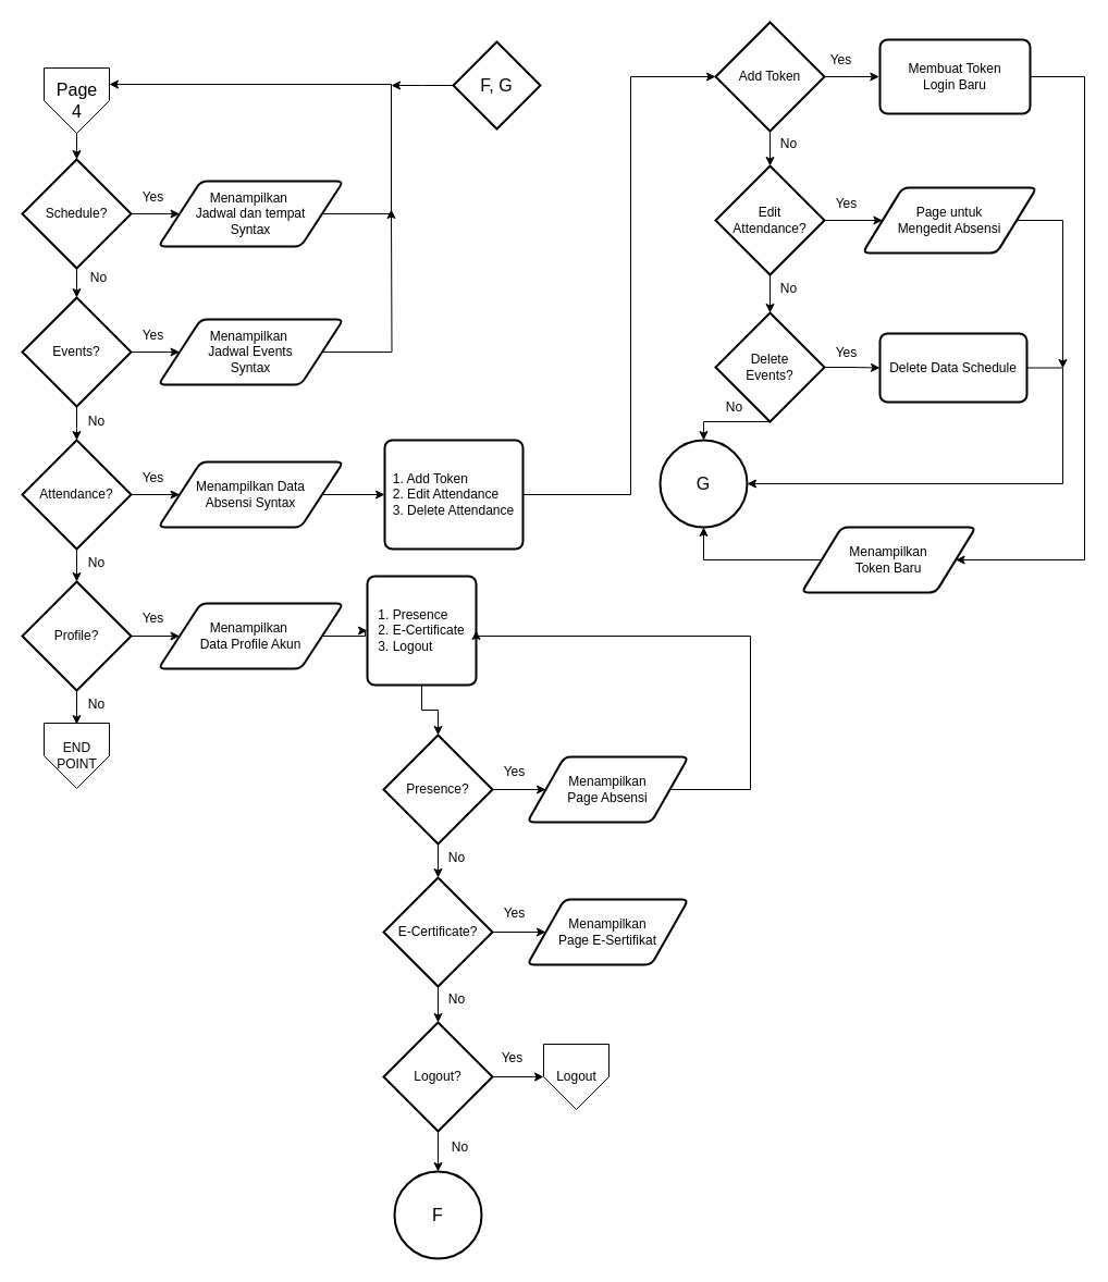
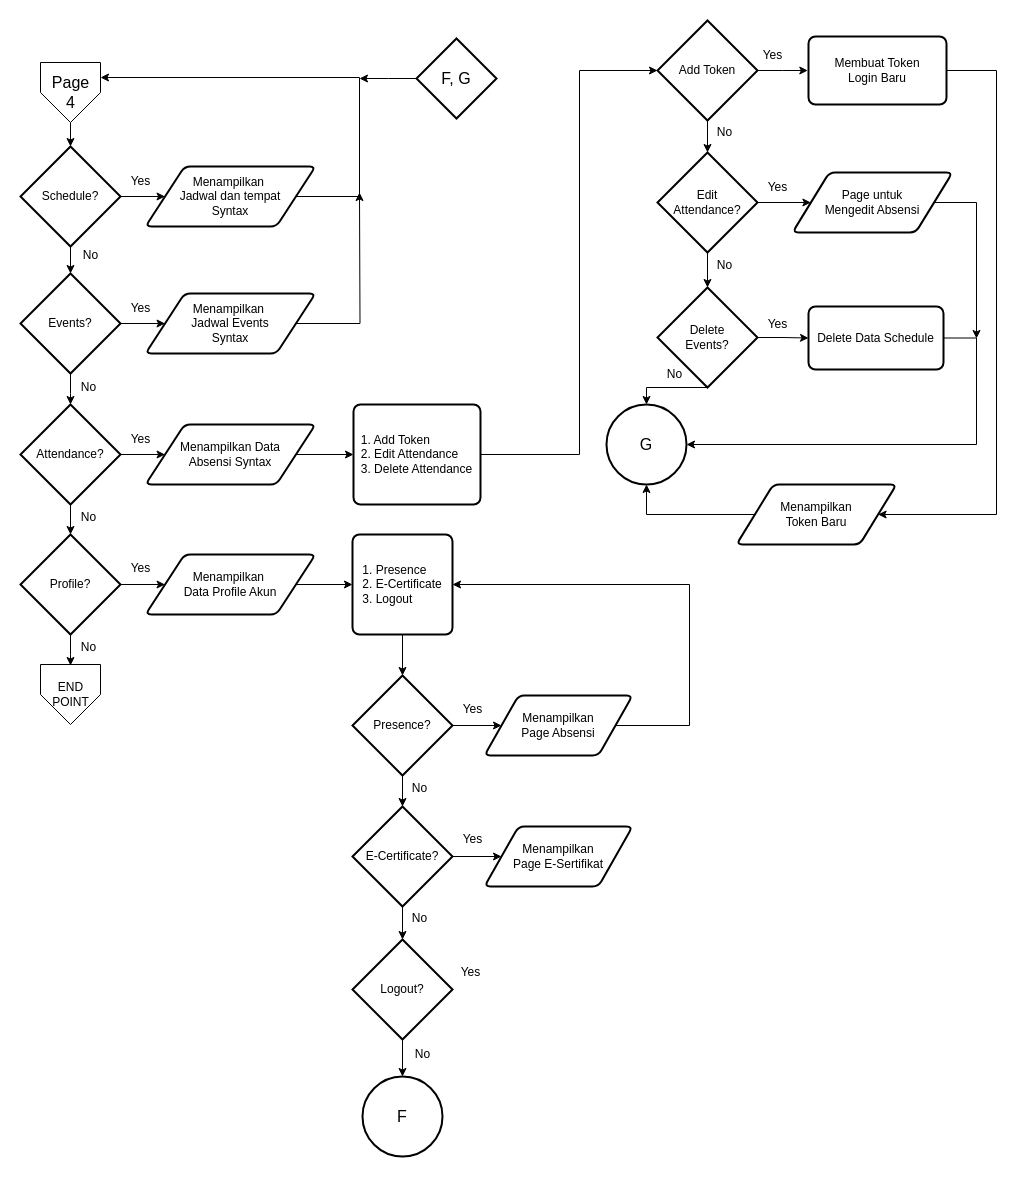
  <mxCell id="0" />
  <mxCell id="1" parent="0" />
  <mxCell id="2" value="&lt;font style=&quot;font-size: 16px;&quot;&gt;Page&lt;/font&gt;&lt;div&gt;&lt;span style=&quot;font-size: 16px;&quot;&gt;4&lt;/span&gt;&lt;/div&gt;" style="verticalLabelPosition=middle;verticalAlign=middle;html=1;shape=offPageConnector;rounded=0;size=0.5;labelPosition=center;align=center;" parent="1" vertex="1"><mxGeometry x="40" y="62" width="60" height="60" as="geometry" /></mxCell>
  <mxCell id="3" style="edgeStyle=orthogonalEdgeStyle;rounded=0;orthogonalLoop=1;jettySize=auto;html=1;exitX=1;exitY=0.5;exitDx=0;exitDy=0;exitPerimeter=0;entryX=0;entryY=0.5;entryDx=0;entryDy=0;" parent="1" source="4" target="15" edge="1"><mxGeometry relative="1" as="geometry" /></mxCell>
  <mxCell id="4" value="Schedule?" style="strokeWidth=2;html=1;shape=mxgraph.flowchart.decision;whiteSpace=wrap;" parent="1" vertex="1"><mxGeometry x="20" y="146" width="100" height="100" as="geometry" /></mxCell>
  <mxCell id="5" style="edgeStyle=orthogonalEdgeStyle;rounded=0;orthogonalLoop=1;jettySize=auto;html=1;exitX=0.5;exitY=1;exitDx=0;exitDy=0;entryX=0.5;entryY=0;entryDx=0;entryDy=0;entryPerimeter=0;" parent="1" source="2" target="4" edge="1"><mxGeometry relative="1" as="geometry" /></mxCell>
  <mxCell id="6" style="edgeStyle=orthogonalEdgeStyle;rounded=0;orthogonalLoop=1;jettySize=auto;html=1;exitX=1;exitY=0.5;exitDx=0;exitDy=0;exitPerimeter=0;entryX=0;entryY=0.5;entryDx=0;entryDy=0;" parent="1" source="8" target="17" edge="1"><mxGeometry relative="1" as="geometry" /></mxCell>
  <mxCell id="7" value="" style="edgeStyle=orthogonalEdgeStyle;rounded=0;orthogonalLoop=1;jettySize=auto;html=1;" parent="1" source="8" edge="1"><mxGeometry relative="1" as="geometry"><mxPoint x="70" y="404" as="targetPoint" /></mxGeometry></mxCell>
  <mxCell id="8" value="Events?" style="strokeWidth=2;html=1;shape=mxgraph.flowchart.decision;whiteSpace=wrap;" parent="1" vertex="1"><mxGeometry x="20" y="273" width="100" height="100" as="geometry" /></mxCell>
  <mxCell id="9" style="edgeStyle=orthogonalEdgeStyle;rounded=0;orthogonalLoop=1;jettySize=auto;html=1;exitX=0.5;exitY=1;exitDx=0;exitDy=0;exitPerimeter=0;entryX=0.5;entryY=0;entryDx=0;entryDy=0;entryPerimeter=0;" parent="1" source="4" target="8" edge="1"><mxGeometry relative="1" as="geometry" /></mxCell>
  <mxCell id="10" value="" style="edgeStyle=orthogonalEdgeStyle;rounded=0;orthogonalLoop=1;jettySize=auto;html=1;" parent="1" source="12" target="19" edge="1"><mxGeometry relative="1" as="geometry" /></mxCell>
  <mxCell id="11" value="" style="edgeStyle=orthogonalEdgeStyle;rounded=0;orthogonalLoop=1;jettySize=auto;html=1;" parent="1" source="12" edge="1"><mxGeometry relative="1" as="geometry"><mxPoint x="70" y="665" as="targetPoint" /></mxGeometry></mxCell>
  <mxCell id="12" value="Profile?" style="strokeWidth=2;html=1;shape=mxgraph.flowchart.decision;whiteSpace=wrap;" parent="1" vertex="1"><mxGeometry x="20" y="534" width="100" height="100" as="geometry" /></mxCell>
  <mxCell id="13" value="No" style="text;html=1;align=center;verticalAlign=middle;resizable=0;points=[];autosize=1;strokeColor=none;fillColor=none;" parent="1" vertex="1"><mxGeometry x="70" y="240" width="40" height="30" as="geometry" /></mxCell>
  <mxCell id="14" style="edgeStyle=orthogonalEdgeStyle;rounded=0;orthogonalLoop=1;jettySize=auto;html=1;exitX=1;exitY=0.5;exitDx=0;exitDy=0;entryX=1;entryY=0.25;entryDx=0;entryDy=0;" parent="1" source="15" target="2" edge="1"><mxGeometry relative="1" as="geometry"><mxPoint x="359" y="82" as="targetPoint" /><Array as="points"><mxPoint x="359" y="196" /><mxPoint x="359" y="77" /></Array></mxGeometry></mxCell>
  <mxCell id="15" value="Menampilkan&amp;nbsp;&lt;div&gt;Jadwal dan tempat&lt;div&gt;Syntax&lt;/div&gt;&lt;/div&gt;" style="shape=parallelogram;html=1;strokeWidth=2;perimeter=parallelogramPerimeter;whiteSpace=wrap;rounded=1;arcSize=12;size=0.23;" parent="1" vertex="1"><mxGeometry x="145" y="166" width="170" height="60" as="geometry" /></mxCell>
  <mxCell id="16" style="edgeStyle=orthogonalEdgeStyle;rounded=0;orthogonalLoop=1;jettySize=auto;html=1;exitX=1;exitY=0.5;exitDx=0;exitDy=0;" parent="1" source="17" edge="1"><mxGeometry relative="1" as="geometry"><mxPoint x="359" y="192" as="targetPoint" /></mxGeometry></mxCell>
  <mxCell id="17" value="Menampilkan&amp;nbsp;&lt;div&gt;Jadwal Events&lt;div&gt;Syntax&lt;/div&gt;&lt;/div&gt;" style="shape=parallelogram;html=1;strokeWidth=2;perimeter=parallelogramPerimeter;whiteSpace=wrap;rounded=1;arcSize=12;size=0.23;" parent="1" vertex="1"><mxGeometry x="145" y="293" width="170" height="60" as="geometry" /></mxCell>
  <mxCell id="18" value="" style="edgeStyle=orthogonalEdgeStyle;rounded=0;orthogonalLoop=1;jettySize=auto;html=1;" parent="1" source="19" target="21" edge="1"><mxGeometry relative="1" as="geometry" /></mxCell>
  <mxCell id="19" value="Menampilkan&amp;nbsp;&lt;div&gt;Data Profile Akun&lt;/div&gt;" style="shape=parallelogram;html=1;strokeWidth=2;perimeter=parallelogramPerimeter;whiteSpace=wrap;rounded=1;arcSize=12;size=0.23;" parent="1" vertex="1"><mxGeometry x="145" y="554" width="170" height="60" as="geometry" /></mxCell>
  <mxCell id="20" value="" style="edgeStyle=orthogonalEdgeStyle;rounded=0;orthogonalLoop=1;jettySize=auto;html=1;" parent="1" source="21" target="24" edge="1"><mxGeometry relative="1" as="geometry" /></mxCell>
- <mxCell id="21" value="&lt;div style=&quot;text-align: justify;&quot;&gt;&lt;span style=&quot;background-color: initial;&quot;&gt;1. Presence&lt;/span&gt;&lt;/div&gt;&lt;div style=&quot;text-align: justify;&quot;&gt;2. E-Certificate&lt;/div&gt;&lt;div style=&quot;text-align: justify;&quot;&gt;3. Logout&lt;/div&gt;" style="rounded=1;whiteSpace=wrap;html=1;absoluteArcSize=1;arcSize=14;strokeWidth=2;" parent="1" vertex="1"><mxGeometry x="337" y="529" width="100" height="100" as="geometry" /></mxCell>
+ <mxCell id="21" value="&lt;div style=&quot;text-align: justify;&quot;&gt;&lt;span style=&quot;background-color: initial;&quot;&gt;1. Presence&lt;/span&gt;&lt;/div&gt;&lt;div style=&quot;text-align: justify;&quot;&gt;2. E-Certificate&lt;/div&gt;&lt;div style=&quot;text-align: justify;&quot;&gt;3. Logout&lt;/div&gt;" style="rounded=1;whiteSpace=wrap;html=1;absoluteArcSize=1;arcSize=14;strokeWidth=2;" parent="1" vertex="1"><mxGeometry x="352" y="534" width="100" height="100" as="geometry" /></mxCell>
  <mxCell id="22" value="" style="edgeStyle=orthogonalEdgeStyle;rounded=0;orthogonalLoop=1;jettySize=auto;html=1;" parent="1" source="24" target="26" edge="1"><mxGeometry relative="1" as="geometry" /></mxCell>
  <mxCell id="23" value="" style="edgeStyle=orthogonalEdgeStyle;rounded=0;orthogonalLoop=1;jettySize=auto;html=1;" parent="1" source="24" target="30" edge="1"><mxGeometry relative="1" as="geometry" /></mxCell>
  <mxCell id="24" value="Presence?" style="strokeWidth=2;html=1;shape=mxgraph.flowchart.decision;whiteSpace=wrap;" parent="1" vertex="1"><mxGeometry x="352" y="675" width="100" height="100" as="geometry" /></mxCell>
  <mxCell id="25" style="edgeStyle=orthogonalEdgeStyle;rounded=0;orthogonalLoop=1;jettySize=auto;html=1;exitX=1;exitY=0.5;exitDx=0;exitDy=0;entryX=1;entryY=0.5;entryDx=0;entryDy=0;" parent="1" source="26" target="21" edge="1"><mxGeometry relative="1" as="geometry"><mxPoint x="689" y="585" as="targetPoint" /><Array as="points"><mxPoint x="689" y="725" /><mxPoint x="689" y="584" /></Array></mxGeometry></mxCell>
  <mxCell id="26" value="Menampilkan&lt;div&gt;Page Absensi&lt;/div&gt;" style="shape=parallelogram;html=1;strokeWidth=2;perimeter=parallelogramPerimeter;whiteSpace=wrap;rounded=1;arcSize=12;size=0.23;" parent="1" vertex="1"><mxGeometry x="484" y="695" width="148" height="60" as="geometry" /></mxCell>
  <mxCell id="27" value="Yes" style="text;html=1;align=center;verticalAlign=middle;resizable=0;points=[];autosize=1;strokeColor=none;fillColor=none;" parent="1" vertex="1"><mxGeometry x="452" y="694" width="40" height="30" as="geometry" /></mxCell>
  <mxCell id="28" value="" style="edgeStyle=orthogonalEdgeStyle;rounded=0;orthogonalLoop=1;jettySize=auto;html=1;" parent="1" source="30" target="31" edge="1"><mxGeometry relative="1" as="geometry" /></mxCell>
  <mxCell id="29" value="" style="edgeStyle=orthogonalEdgeStyle;rounded=0;orthogonalLoop=1;jettySize=auto;html=1;" parent="1" source="30" target="35" edge="1"><mxGeometry relative="1" as="geometry" /></mxCell>
  <mxCell id="30" value="E-Certificate?" style="strokeWidth=2;html=1;shape=mxgraph.flowchart.decision;whiteSpace=wrap;" parent="1" vertex="1"><mxGeometry x="352" y="806" width="100" height="100" as="geometry" /></mxCell>
  <mxCell id="31" value="Menampilkan&lt;div&gt;Page E-Sertifikat&lt;/div&gt;" style="shape=parallelogram;html=1;strokeWidth=2;perimeter=parallelogramPerimeter;whiteSpace=wrap;rounded=1;arcSize=12;size=0.23;" parent="1" vertex="1"><mxGeometry x="484" y="826" width="148" height="60" as="geometry" /></mxCell>
  <mxCell id="32" value="Yes" style="text;html=1;align=center;verticalAlign=middle;resizable=0;points=[];autosize=1;strokeColor=none;fillColor=none;" parent="1" vertex="1"><mxGeometry x="452" y="824" width="40" height="30" as="geometry" /></mxCell>
- <mxCell id="33" value="" style="edgeStyle=orthogonalEdgeStyle;rounded=0;orthogonalLoop=1;jettySize=auto;html=1;" parent="1" source="35" target="39" edge="1"><mxGeometry relative="1" as="geometry" /></mxCell>
  <mxCell id="34" value="" style="edgeStyle=orthogonalEdgeStyle;rounded=0;orthogonalLoop=1;jettySize=auto;html=1;" parent="1" source="35" target="80" edge="1"><mxGeometry relative="1" as="geometry" /></mxCell>
  <mxCell id="35" value="Logout?" style="strokeWidth=2;html=1;shape=mxgraph.flowchart.decision;whiteSpace=wrap;" parent="1" vertex="1"><mxGeometry x="352" y="939" width="100" height="100" as="geometry" /></mxCell>
  <mxCell id="36" value="No" style="text;html=1;align=center;verticalAlign=middle;resizable=0;points=[];autosize=1;strokeColor=none;fillColor=none;" parent="1" vertex="1"><mxGeometry x="402" y="1039" width="40" height="30" as="geometry" /></mxCell>
  <mxCell id="37" value="No" style="text;html=1;align=center;verticalAlign=middle;resizable=0;points=[];autosize=1;strokeColor=none;fillColor=none;" parent="1" vertex="1"><mxGeometry x="399" y="773" width="40" height="30" as="geometry" /></mxCell>
  <mxCell id="38" value="No" style="text;html=1;align=center;verticalAlign=middle;resizable=0;points=[];autosize=1;strokeColor=none;fillColor=none;" parent="1" vertex="1"><mxGeometry x="399" y="903" width="40" height="30" as="geometry" /></mxCell>
- <mxCell id="39" value="&lt;span style=&quot;background-color: initial;&quot;&gt;Logout&lt;/span&gt;" style="verticalLabelPosition=middle;verticalAlign=middle;html=1;shape=offPageConnector;rounded=0;size=0.5;labelPosition=center;align=center;" parent="1" vertex="1"><mxGeometry x="499" y="959" width="60" height="60" as="geometry" /></mxCell>
  <mxCell id="40" value="Yes" style="text;html=1;align=center;verticalAlign=middle;resizable=0;points=[];autosize=1;strokeColor=none;fillColor=none;" parent="1" vertex="1"><mxGeometry x="450" y="957" width="40" height="30" as="geometry" /></mxCell>
  <mxCell id="41" value="Yes" style="text;html=1;align=center;verticalAlign=middle;resizable=0;points=[];autosize=1;strokeColor=none;fillColor=none;" parent="1" vertex="1"><mxGeometry x="120" y="293" width="40" height="30" as="geometry" /></mxCell>
  <mxCell id="42" value="No" style="text;html=1;align=center;verticalAlign=middle;resizable=0;points=[];autosize=1;strokeColor=none;fillColor=none;" parent="1" vertex="1"><mxGeometry x="68" y="372" width="40" height="30" as="geometry" /></mxCell>
  <mxCell id="43" value="" style="edgeStyle=orthogonalEdgeStyle;rounded=0;orthogonalLoop=1;jettySize=auto;html=1;" parent="1" source="45" target="47" edge="1"><mxGeometry relative="1" as="geometry" /></mxCell>
  <mxCell id="44" value="" style="edgeStyle=orthogonalEdgeStyle;rounded=0;orthogonalLoop=1;jettySize=auto;html=1;" parent="1" source="45" target="12" edge="1"><mxGeometry relative="1" as="geometry" /></mxCell>
  <mxCell id="45" value="Attendance?" style="strokeWidth=2;html=1;shape=mxgraph.flowchart.decision;whiteSpace=wrap;" parent="1" vertex="1"><mxGeometry x="20" y="404" width="100" height="100" as="geometry" /></mxCell>
  <mxCell id="46" value="" style="edgeStyle=orthogonalEdgeStyle;rounded=0;orthogonalLoop=1;jettySize=auto;html=1;" parent="1" source="47" target="48" edge="1"><mxGeometry relative="1" as="geometry" /></mxCell>
  <mxCell id="47" value="Menampilkan Data&lt;div&gt;&lt;span style=&quot;background-color: initial;&quot;&gt;Absensi Syntax&lt;/span&gt;&lt;/div&gt;" style="shape=parallelogram;html=1;strokeWidth=2;perimeter=parallelogramPerimeter;whiteSpace=wrap;rounded=1;arcSize=12;size=0.23;" parent="1" vertex="1"><mxGeometry x="145" y="424" width="170" height="60" as="geometry" /></mxCell>
  <mxCell id="48" value="&lt;div style=&quot;text-align: justify;&quot;&gt;&lt;span style=&quot;background-color: initial;&quot;&gt;1. Add Token&lt;/span&gt;&lt;/div&gt;&lt;div style=&quot;text-align: justify;&quot;&gt;2. Edit Attendance&lt;/div&gt;&lt;div style=&quot;text-align: justify;&quot;&gt;3. Delete Attendance&lt;/div&gt;" style="rounded=1;whiteSpace=wrap;html=1;absoluteArcSize=1;arcSize=14;strokeWidth=2;align=center;" parent="1" vertex="1"><mxGeometry x="353" y="404" width="127" height="100" as="geometry" /></mxCell>
  <mxCell id="49" value="Yes" style="text;html=1;align=center;verticalAlign=middle;resizable=0;points=[];autosize=1;strokeColor=none;fillColor=none;" parent="1" vertex="1"><mxGeometry x="120" y="424" width="40" height="30" as="geometry" /></mxCell>
  <mxCell id="50" value="" style="edgeStyle=orthogonalEdgeStyle;rounded=0;orthogonalLoop=1;jettySize=auto;html=1;" parent="1" source="52" edge="1"><mxGeometry relative="1" as="geometry"><mxPoint x="807.3" y="70" as="targetPoint" /></mxGeometry></mxCell>
  <mxCell id="51" value="" style="edgeStyle=orthogonalEdgeStyle;rounded=0;orthogonalLoop=1;jettySize=auto;html=1;" parent="1" source="52" target="63" edge="1"><mxGeometry relative="1" as="geometry" /></mxCell>
  <mxCell id="52" value="Add Token" style="strokeWidth=2;html=1;shape=mxgraph.flowchart.decision;whiteSpace=wrap;" parent="1" vertex="1"><mxGeometry x="657" y="20" width="100" height="100" as="geometry" /></mxCell>
  <mxCell id="53" value="Yes" style="text;html=1;align=center;verticalAlign=middle;resizable=0;points=[];autosize=1;strokeColor=none;fillColor=none;" parent="1" vertex="1"><mxGeometry x="752" y="40" width="40" height="30" as="geometry" /></mxCell>
  <mxCell id="54" value="" style="edgeStyle=orthogonalEdgeStyle;rounded=0;orthogonalLoop=1;jettySize=auto;html=1;" parent="1" source="56" target="58" edge="1"><mxGeometry relative="1" as="geometry" /></mxCell>
  <mxCell id="55" style="edgeStyle=orthogonalEdgeStyle;rounded=0;orthogonalLoop=1;jettySize=auto;html=1;exitX=0.5;exitY=1;exitDx=0;exitDy=0;exitPerimeter=0;entryX=0.5;entryY=0;entryDx=0;entryDy=0;" parent="1" source="56" target="72" edge="1"><mxGeometry relative="1" as="geometry"><mxPoint x="611" y="288" as="targetPoint" /><Array as="points"><mxPoint x="646" y="387" /></Array></mxGeometry></mxCell>
  <mxCell id="56" value="Delete&lt;div&gt;Events?&lt;/div&gt;" style="strokeWidth=2;html=1;shape=mxgraph.flowchart.decision;whiteSpace=wrap;" parent="1" vertex="1"><mxGeometry x="657" y="287" width="100" height="100" as="geometry" /></mxCell>
  <mxCell id="57" style="edgeStyle=orthogonalEdgeStyle;rounded=0;orthogonalLoop=1;jettySize=auto;html=1;exitX=1;exitY=0.5;exitDx=0;exitDy=0;entryX=1;entryY=0.5;entryDx=0;entryDy=0;" parent="1" source="58" target="72" edge="1"><mxGeometry relative="1" as="geometry"><mxPoint x="976" y="428" as="targetPoint" /><Array as="points"><mxPoint x="976" y="338" /><mxPoint x="976" y="444" /></Array></mxGeometry></mxCell>
  <mxCell id="58" value="Delete Data Schedule" style="rounded=1;whiteSpace=wrap;html=1;absoluteArcSize=1;arcSize=14;strokeWidth=2;" parent="1" vertex="1"><mxGeometry x="808" y="306" width="135" height="63" as="geometry" /></mxCell>
  <mxCell id="59" value="Yes" style="text;html=1;align=center;verticalAlign=middle;resizable=0;points=[];autosize=1;strokeColor=none;fillColor=none;" parent="1" vertex="1"><mxGeometry x="757" y="309" width="40" height="30" as="geometry" /></mxCell>
  <mxCell id="60" style="edgeStyle=orthogonalEdgeStyle;rounded=0;orthogonalLoop=1;jettySize=auto;html=1;exitX=1;exitY=0.5;exitDx=0;exitDy=0;entryX=1;entryY=0.5;entryDx=0;entryDy=0;" parent="1" source="61" target="71" edge="1"><mxGeometry relative="1" as="geometry"><mxPoint x="986" y="438" as="targetPoint" /><Array as="points"><mxPoint x="996" y="70" /><mxPoint x="996" y="514" /></Array></mxGeometry></mxCell>
  <mxCell id="61" value="Membuat Token&lt;div&gt;Login Baru&lt;/div&gt;" style="rounded=1;whiteSpace=wrap;html=1;absoluteArcSize=1;arcSize=14;strokeWidth=2;" parent="1" vertex="1"><mxGeometry x="808" y="36" width="138" height="68" as="geometry" /></mxCell>
  <mxCell id="62" value="" style="edgeStyle=orthogonalEdgeStyle;rounded=0;orthogonalLoop=1;jettySize=auto;html=1;" parent="1" source="63" target="65" edge="1"><mxGeometry relative="1" as="geometry" /></mxCell>
  <mxCell id="63" value="Edit&lt;div&gt;Attendance?&lt;/div&gt;" style="strokeWidth=2;html=1;shape=mxgraph.flowchart.decision;whiteSpace=wrap;" parent="1" vertex="1"><mxGeometry x="657" y="152" width="100" height="100" as="geometry" /></mxCell>
  <mxCell id="64" style="edgeStyle=orthogonalEdgeStyle;rounded=0;orthogonalLoop=1;jettySize=auto;html=1;exitX=1;exitY=0.5;exitDx=0;exitDy=0;" parent="1" source="65" edge="1"><mxGeometry relative="1" as="geometry"><mxPoint x="976" y="338" as="targetPoint" /><Array as="points"><mxPoint x="976" y="202" /></Array></mxGeometry></mxCell>
  <mxCell id="65" value="Page untuk&lt;div&gt;&lt;span style=&quot;background-color: initial;&quot;&gt;Mengedit Absensi&lt;/span&gt;&lt;/div&gt;" style="shape=parallelogram;html=1;strokeWidth=2;perimeter=parallelogramPerimeter;whiteSpace=wrap;rounded=1;arcSize=12;size=0.23;" parent="1" vertex="1"><mxGeometry x="792" y="172" width="160" height="60" as="geometry" /></mxCell>
  <mxCell id="66" style="edgeStyle=orthogonalEdgeStyle;rounded=0;orthogonalLoop=1;jettySize=auto;html=1;exitX=0.5;exitY=1;exitDx=0;exitDy=0;exitPerimeter=0;entryX=0.5;entryY=0;entryDx=0;entryDy=0;entryPerimeter=0;" parent="1" source="63" target="56" edge="1"><mxGeometry relative="1" as="geometry" /></mxCell>
  <mxCell id="67" value="Yes" style="text;html=1;align=center;verticalAlign=middle;resizable=0;points=[];autosize=1;strokeColor=none;fillColor=none;" parent="1" vertex="1"><mxGeometry x="757" y="172" width="40" height="30" as="geometry" /></mxCell>
  <mxCell id="68" value="No" style="text;html=1;align=center;verticalAlign=middle;resizable=0;points=[];autosize=1;strokeColor=none;fillColor=none;" parent="1" vertex="1"><mxGeometry x="704" y="117" width="40" height="30" as="geometry" /></mxCell>
  <mxCell id="69" value="No" style="text;html=1;align=center;verticalAlign=middle;resizable=0;points=[];autosize=1;strokeColor=none;fillColor=none;" parent="1" vertex="1"><mxGeometry x="704" y="250" width="40" height="30" as="geometry" /></mxCell>
  <mxCell id="70" style="edgeStyle=orthogonalEdgeStyle;rounded=0;orthogonalLoop=1;jettySize=auto;html=1;exitX=0;exitY=0.5;exitDx=0;exitDy=0;entryX=0.5;entryY=1;entryDx=0;entryDy=0;" parent="1" source="71" target="72" edge="1"><mxGeometry relative="1" as="geometry"><mxPoint x="646" y="513.974" as="targetPoint" /></mxGeometry></mxCell>
  <mxCell id="71" value="Menampilkan&lt;div&gt;Token Baru&lt;/div&gt;" style="shape=parallelogram;html=1;strokeWidth=2;perimeter=parallelogramPerimeter;whiteSpace=wrap;rounded=1;arcSize=12;size=0.23;" parent="1" vertex="1"><mxGeometry x="736" y="484" width="160" height="60" as="geometry" /></mxCell>
  <mxCell id="72" value="&lt;font style=&quot;font-size: 16px;&quot;&gt;G&lt;/font&gt;" style="ellipse;whiteSpace=wrap;html=1;rounded=1;arcSize=14;strokeWidth=2;" parent="1" vertex="1"><mxGeometry x="606" y="404" width="80" height="80" as="geometry" /></mxCell>
  <mxCell id="73" value="No" style="text;html=1;align=center;verticalAlign=middle;resizable=0;points=[];autosize=1;strokeColor=none;fillColor=none;" parent="1" vertex="1"><mxGeometry x="654" y="359" width="40" height="30" as="geometry" /></mxCell>
  <mxCell id="74" value="No" style="text;html=1;align=center;verticalAlign=middle;resizable=0;points=[];autosize=1;strokeColor=none;fillColor=none;" parent="1" vertex="1"><mxGeometry x="68" y="502" width="40" height="30" as="geometry" /></mxCell>
  <mxCell id="75" value="No" style="text;html=1;align=center;verticalAlign=middle;resizable=0;points=[];autosize=1;strokeColor=none;fillColor=none;" parent="1" vertex="1"><mxGeometry x="68" y="632" width="40" height="30" as="geometry" /></mxCell>
  <mxCell id="76" value="Yes" style="text;html=1;align=center;verticalAlign=middle;resizable=0;points=[];autosize=1;strokeColor=none;fillColor=none;" parent="1" vertex="1"><mxGeometry x="120" y="553" width="40" height="30" as="geometry" /></mxCell>
  <mxCell id="77" style="edgeStyle=orthogonalEdgeStyle;rounded=0;orthogonalLoop=1;jettySize=auto;html=1;exitX=1;exitY=0.5;exitDx=0;exitDy=0;entryX=0;entryY=0.5;entryDx=0;entryDy=0;entryPerimeter=0;" parent="1" source="48" target="52" edge="1"><mxGeometry relative="1" as="geometry"><Array as="points"><mxPoint x="579" y="454" /><mxPoint x="579" y="70" /></Array></mxGeometry></mxCell>
  <mxCell id="78" style="edgeStyle=orthogonalEdgeStyle;rounded=0;orthogonalLoop=1;jettySize=auto;html=1;exitX=0;exitY=0.5;exitDx=0;exitDy=0;" parent="1" source="79" edge="1"><mxGeometry relative="1" as="geometry"><mxPoint x="359" y="78" as="targetPoint" /></mxGeometry></mxCell>
  <mxCell id="79" value="&lt;font style=&quot;font-size: 16px;&quot;&gt;F, G&lt;/font&gt;" style="rhombus;whiteSpace=wrap;html=1;arcSize=14;strokeWidth=2;" parent="1" vertex="1"><mxGeometry x="416" y="38" width="80" height="80" as="geometry" /></mxCell>
  <mxCell id="80" value="&lt;font style=&quot;font-size: 16px;&quot;&gt;F&lt;/font&gt;" style="ellipse;whiteSpace=wrap;html=1;rounded=1;arcSize=14;strokeWidth=2;" parent="1" vertex="1"><mxGeometry x="362" y="1076" width="80" height="80" as="geometry" /></mxCell>
  <mxCell id="81" value="Yes" style="text;html=1;align=center;verticalAlign=middle;resizable=0;points=[];autosize=1;strokeColor=none;fillColor=none;" parent="1" vertex="1"><mxGeometry x="120" y="166" width="40" height="30" as="geometry" /></mxCell>
  <mxCell id="82" value="END&lt;div&gt;POINT&lt;/div&gt;" style="verticalLabelPosition=middle;verticalAlign=middle;html=1;shape=offPageConnector;rounded=0;size=0.5;labelPosition=center;align=center;" vertex="1" parent="1"><mxGeometry x="40" y="664" width="60" height="60" as="geometry" /></mxCell>
